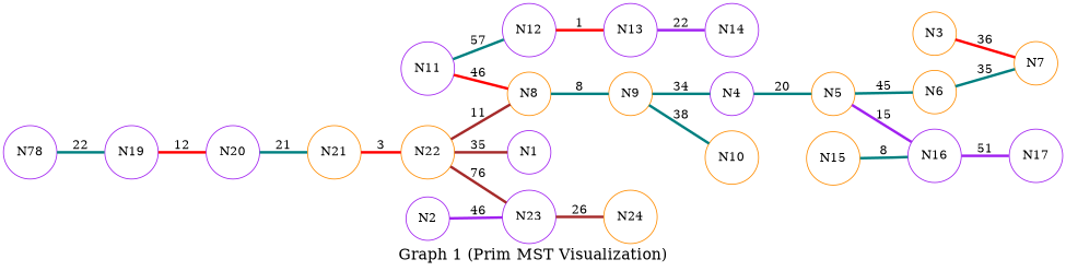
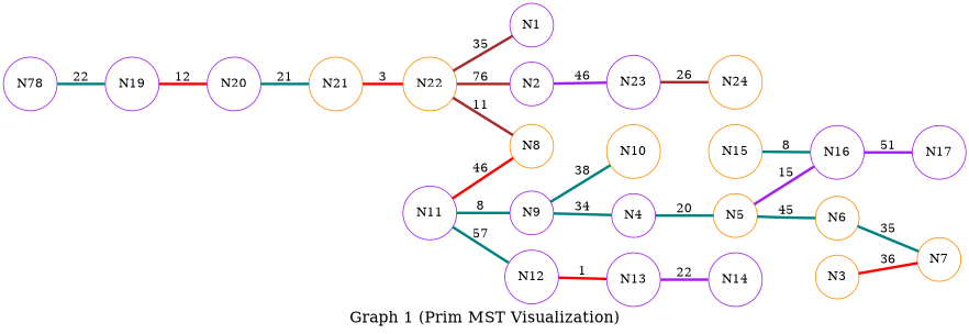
  graph {
    fontsize=18
    label="Graph 1 (Prim MST Visualization)"
    rankdir=LR
    node [color=purple shape=circle]
    edge [color=teal penwidth=3.0]
    N22 [color=darkorange]
    N1
    N8 [color=darkorange]
    N23
-   N9 [color=darkorange]
+   N9
    N24 [color=darkorange]
    N21 [color=darkorange]
    N4
    N10 [color=darkorange]
    N5 [color=darkorange]
    N20
    N19
    n13 [label=N78]
    N16
    N6 [color=darkorange]
    N17
    N7 [color=darkorange]
    N15 [color=darkorange]
    N3 [color=darkorange]
    N11
    N12
    N13
    N14
    N2
    N22 -- N1 [color=brown label=35]
    N22 -- N8 [color=brown label=11]
-   N22 -- N23 [color=brown label=76]
-   N8 -- N9 [label=8]
+   N22 -- N2 [color=brown label=76]
+   N11 -- N9 [label=8]
    N23 -- N24 [color=brown label=26]
    N9 -- N4 [label=34]
    N9 -- N10 [label=38]
    N21 -- N22 [color=red label=3]
    N4 -- N5 [label=20]
    N5 -- N16 [color=purple label=15]
    N5 -- N6 [label=45]
    N20 -- N21 [label=21]
    N19 -- N20 [color=red label=12]
    n13 -- N19 [label=22]
    N16 -- N17 [color=purple label=51]
    N6 -- N7 [label=35]
    N15 -- N16 [label=8]
    N3 -- N7 [color=red label=36]
    N11 -- N8 [color=red label=46]
    N11 -- N12 [label=57]
    N12 -- N13 [color=red label=1]
    N13 -- N14 [color=purple label=22]
    N2 -- N23 [color=purple label=46]
  }
